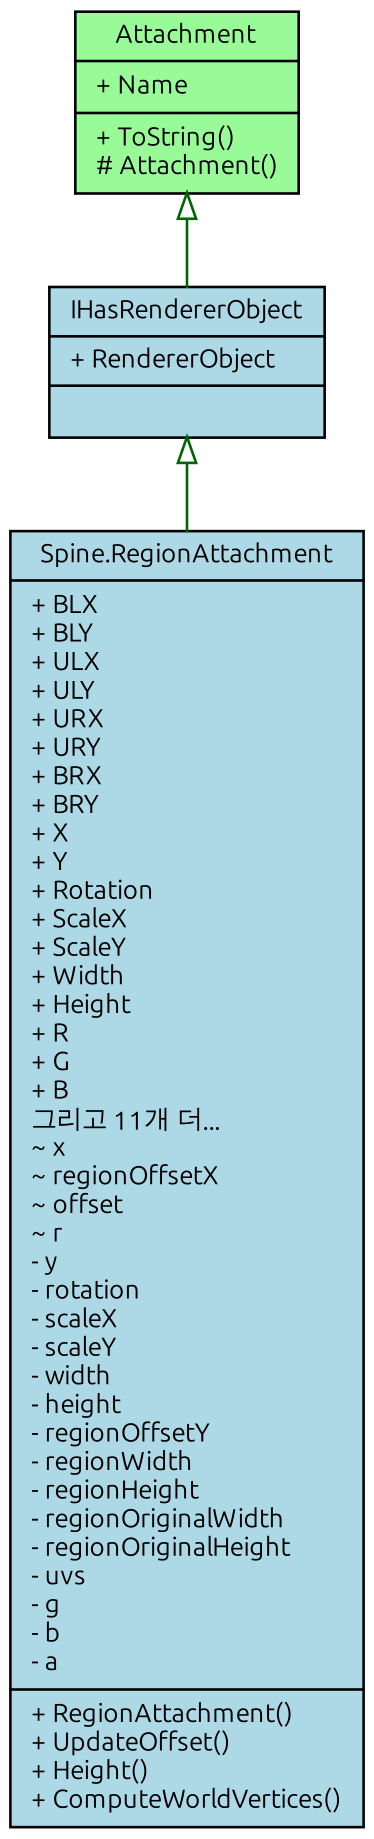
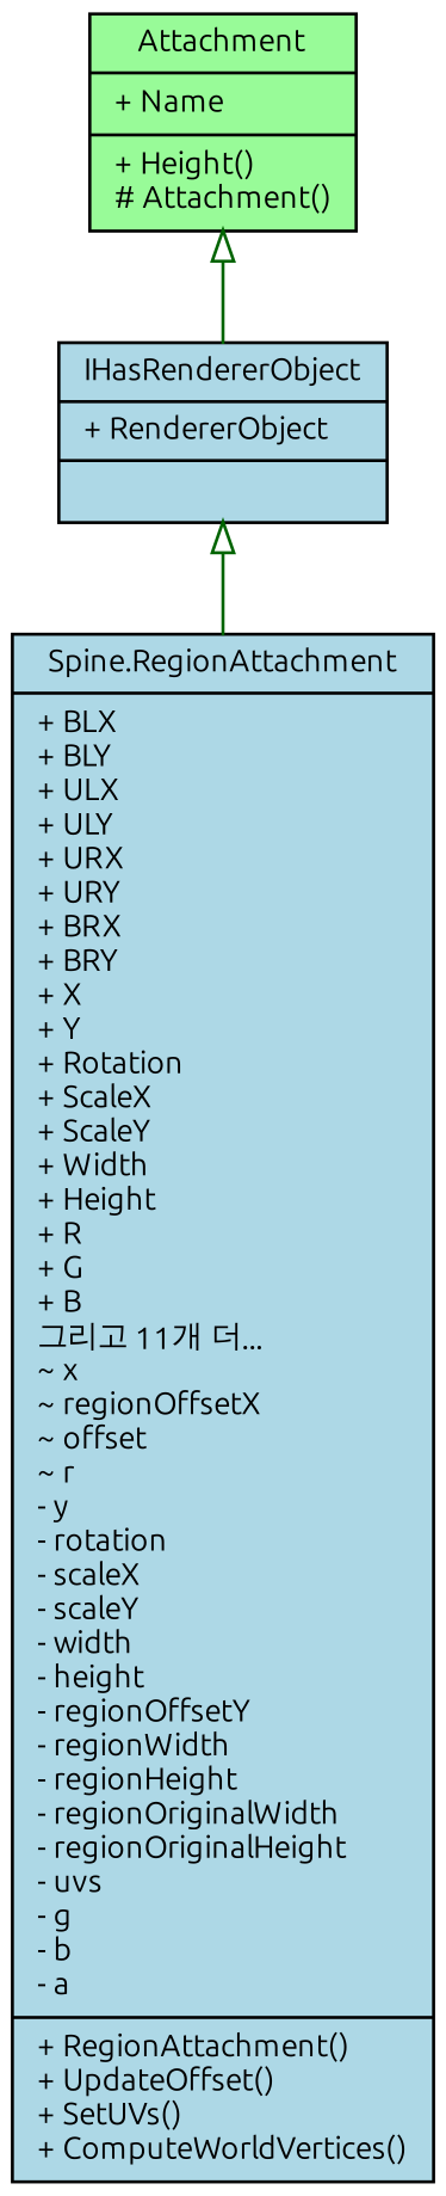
  digraph {
    fontname=Ubuntu
    node [color=black fillcolor=lightblue fontname=Ubuntu fontsize=10 shape=record style=filled]
    edge [arrowtail=onormal color=darkgreen dir=back fontname=Ubuntu fontsize=10 labelfontname=Helvetica labelfontsize=10 style=solid]
-   n1 [fontcolor=black height=0.2 label="{Spine.RegionAttachment\n|+ BLX\l+ BLY\l+ ULX\l+ ULY\l+ URX\l+ URY\l+ BRX\l+ BRY\l+ X\l+ Y\l+ Rotation\l+ ScaleX\l+ ScaleY\l+ Width\l+ Height\l+ R\l+ G\l+ B\l그리고 11개 더...\l~ x\l~ regionOffsetX\l~ offset\l~ r\l- y\l- rotation\l- scaleX\l- scaleY\l- width\l- height\l- regionOffsetY\l- regionWidth\l- regionHeight\l- regionOriginalWidth\l- regionOriginalHeight\l- uvs\l- g\l- b\l- a\l|+ RegionAttachment()\l+ UpdateOffset()\l+ Height()\l+ ComputeWorldVertices()\l}" width=0.4]
-   n2 [fillcolor=palegreen height=0.2 label="{Attachment\n|+ Name\l|+ ToString()\l# Attachment()\l}" width=0.4]
+   n1 [fontcolor=black height=0.2 label="{Spine.RegionAttachment\n|+ BLX\l+ BLY\l+ ULX\l+ ULY\l+ URX\l+ URY\l+ BRX\l+ BRY\l+ X\l+ Y\l+ Rotation\l+ ScaleX\l+ ScaleY\l+ Width\l+ Height\l+ R\l+ G\l+ B\l그리고 11개 더...\l~ x\l~ regionOffsetX\l~ offset\l~ r\l- y\l- rotation\l- scaleX\l- scaleY\l- width\l- height\l- regionOffsetY\l- regionWidth\l- regionHeight\l- regionOriginalWidth\l- regionOriginalHeight\l- uvs\l- g\l- b\l- a\l|+ RegionAttachment()\l+ UpdateOffset()\l+ SetUVs()\l+ ComputeWorldVertices()\l}" width=0.4]
+   n2 [fillcolor=palegreen height=0.2 label="{Attachment\n|+ Name\l|+ Height()\l# Attachment()\l}" width=0.4]
    n3 [height=0.2 label="{IHasRendererObject\n|+ RendererObject\l|}" width=0.4]
    n2 -> n3
    n3 -> n1
  }
